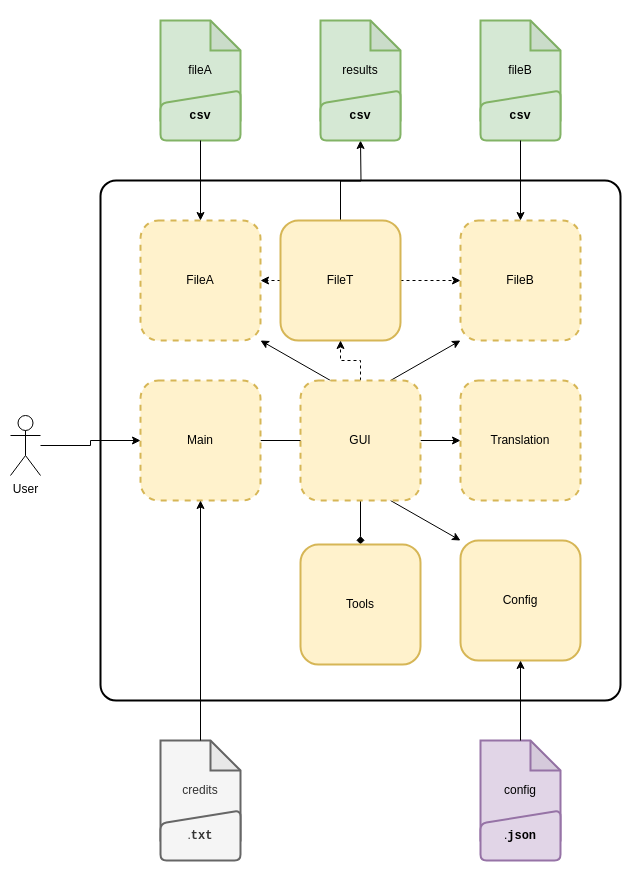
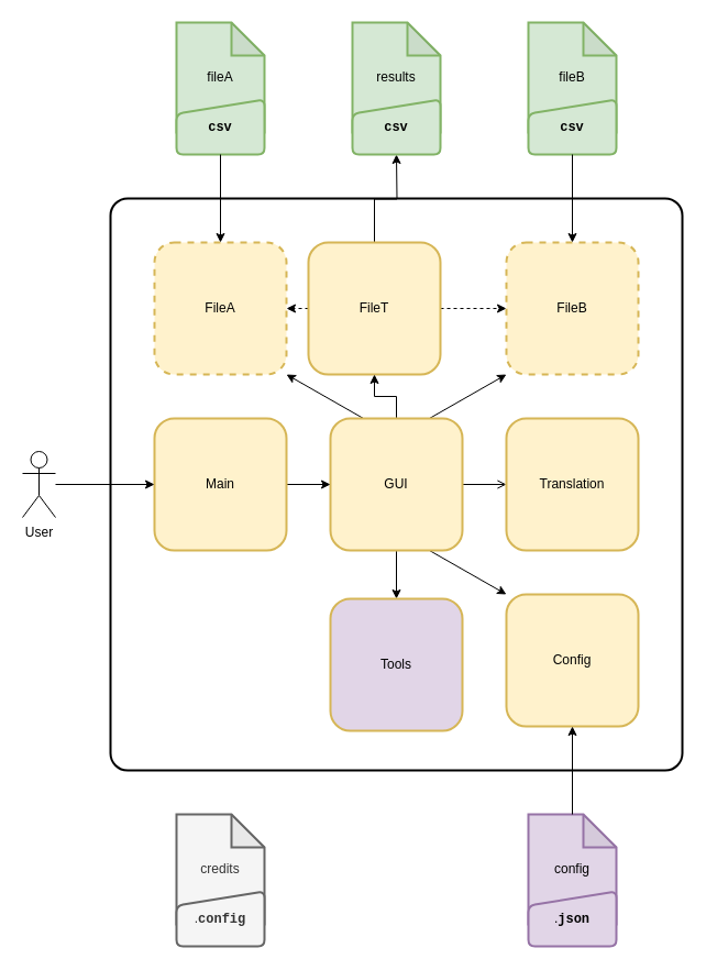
  <mxCell id="0" />
  <mxCell id="1" parent="0" />
  <mxCell id="2" value="" style="rounded=1;whiteSpace=wrap;html=1;arcSize=3;fillColor=none;strokeWidth=2;" vertex="1" parent="1"><mxGeometry x="100" y="180" width="520" height="520" as="geometry" /></mxCell>
  <mxCell id="3" style="rounded=0;orthogonalLoop=1;jettySize=auto;html=1;exitX=1;exitY=0.5;exitDx=0;exitDy=0;entryX=0;entryY=0.5;entryDx=0;entryDy=0;dashed=1;" edge="1" parent="1" source="6" target="7"><mxGeometry relative="1" as="geometry" /></mxCell>
  <mxCell id="4" style="rounded=0;orthogonalLoop=1;jettySize=auto;html=1;exitX=0;exitY=0.5;exitDx=0;exitDy=0;entryX=1;entryY=0.5;entryDx=0;entryDy=0;dashed=1;" edge="1" parent="1" source="6" target="8"><mxGeometry relative="1" as="geometry" /></mxCell>
  <mxCell id="5" style="edgeStyle=orthogonalEdgeStyle;rounded=0;orthogonalLoop=1;jettySize=auto;html=1;" edge="1" parent="1" source="6"><mxGeometry relative="1" as="geometry"><mxPoint x="360" y="140" as="targetPoint" /></mxGeometry></mxCell>
  <mxCell id="6" value="FileT" style="rounded=1;whiteSpace=wrap;html=1;strokeWidth=2;fillColor=#fff2cc;strokeColor=#d6b656;" vertex="1" parent="1"><mxGeometry x="280" y="220" width="120" height="120" as="geometry" /></mxCell>
  <mxCell id="7" value="FileB" style="rounded=1;whiteSpace=wrap;html=1;strokeWidth=2;fillColor=#fff2cc;strokeColor=#d6b656;dashed=1;" vertex="1" parent="1"><mxGeometry x="460" y="220" width="120" height="120" as="geometry" /></mxCell>
  <mxCell id="8" value="FileA" style="rounded=1;whiteSpace=wrap;html=1;strokeWidth=2;fillColor=#fff2cc;strokeColor=#d6b656;dashed=1;" vertex="1" parent="1"><mxGeometry x="140" y="220" width="120" height="120" as="geometry" /></mxCell>
  <mxCell id="9" style="rounded=0;orthogonalLoop=1;jettySize=auto;html=1;exitX=0.25;exitY=0;exitDx=0;exitDy=0;entryX=1;entryY=1;entryDx=0;entryDy=0;" edge="1" parent="1" source="15" target="8"><mxGeometry relative="1" as="geometry" /></mxCell>
  <mxCell id="10" style="rounded=0;orthogonalLoop=1;jettySize=auto;html=1;exitX=0.75;exitY=1;exitDx=0;exitDy=0;entryX=0;entryY=0;entryDx=0;entryDy=0;" edge="1" parent="1" source="15" target="18"><mxGeometry relative="1" as="geometry"><mxPoint x="460" y="580" as="targetPoint" /></mxGeometry></mxCell>
- <mxCell id="11" style="edgeStyle=orthogonalEdgeStyle;rounded=0;orthogonalLoop=1;jettySize=auto;html=1;entryX=0.5;entryY=0;entryDx=0;entryDy=0;endArrow=diamond;" edge="1" parent="1" source="15" target="20"><mxGeometry relative="1" as="geometry" /></mxCell>
+ <mxCell id="11" style="edgeStyle=orthogonalEdgeStyle;rounded=0;orthogonalLoop=1;jettySize=auto;html=1;entryX=0.5;entryY=0;entryDx=0;entryDy=0;" edge="1" parent="1" source="15" target="20"><mxGeometry relative="1" as="geometry" /></mxCell>
  <mxCell id="12" style="rounded=0;orthogonalLoop=1;jettySize=auto;html=1;exitX=0.75;exitY=0;exitDx=0;exitDy=0;entryX=0;entryY=1;entryDx=0;entryDy=0;" edge="1" parent="1" source="15" target="7"><mxGeometry relative="1" as="geometry" /></mxCell>
- <mxCell id="13" style="edgeStyle=orthogonalEdgeStyle;rounded=0;orthogonalLoop=1;jettySize=auto;html=1;entryX=0.5;entryY=1;entryDx=0;entryDy=0;dashed=1;" edge="1" parent="1" source="15" target="6"><mxGeometry relative="1" as="geometry" /></mxCell>
- <mxCell id="14" style="edgeStyle=orthogonalEdgeStyle;rounded=0;orthogonalLoop=1;jettySize=auto;html=1;entryX=0;entryY=0.5;entryDx=0;entryDy=0;" edge="1" parent="1" source="15" target="19"><mxGeometry relative="1" as="geometry" /></mxCell>
- <mxCell id="15" value="GUI" style="rounded=1;whiteSpace=wrap;html=1;strokeWidth=2;fillColor=#fff2cc;strokeColor=#d6b656;dashed=1;" vertex="1" parent="1"><mxGeometry x="300" y="380" width="120" height="120" as="geometry" /></mxCell>
- <mxCell id="16" style="edgeStyle=orthogonalEdgeStyle;rounded=0;orthogonalLoop=1;jettySize=auto;html=1;entryX=0;entryY=0.5;entryDx=0;entryDy=0;endArrow=none;" edge="1" parent="1" source="17" target="15"><mxGeometry relative="1" as="geometry" /></mxCell>
- <mxCell id="17" value="Main" style="rounded=1;whiteSpace=wrap;html=1;strokeWidth=2;fillColor=#fff2cc;strokeColor=#d6b656;dashed=1;" vertex="1" parent="1"><mxGeometry x="140" y="380" width="120" height="120" as="geometry" /></mxCell>
+ <mxCell id="13" style="edgeStyle=orthogonalEdgeStyle;rounded=0;orthogonalLoop=1;jettySize=auto;html=1;entryX=0.5;entryY=1;entryDx=0;entryDy=0;" edge="1" parent="1" source="15" target="6"><mxGeometry relative="1" as="geometry" /></mxCell>
+ <mxCell id="14" style="edgeStyle=orthogonalEdgeStyle;rounded=0;orthogonalLoop=1;jettySize=auto;html=1;entryX=0;entryY=0.5;entryDx=0;entryDy=0;endArrow=open;" edge="1" parent="1" source="15" target="19"><mxGeometry relative="1" as="geometry" /></mxCell>
+ <mxCell id="15" value="GUI" style="rounded=1;whiteSpace=wrap;html=1;strokeWidth=2;fillColor=#fff2cc;strokeColor=#d6b656;" vertex="1" parent="1"><mxGeometry x="300" y="380" width="120" height="120" as="geometry" /></mxCell>
+ <mxCell id="16" style="edgeStyle=orthogonalEdgeStyle;rounded=0;orthogonalLoop=1;jettySize=auto;html=1;entryX=0;entryY=0.5;entryDx=0;entryDy=0;" edge="1" parent="1" source="17" target="15"><mxGeometry relative="1" as="geometry" /></mxCell>
+ <mxCell id="17" value="Main" style="rounded=1;whiteSpace=wrap;html=1;strokeWidth=2;fillColor=#fff2cc;strokeColor=#d6b656;" vertex="1" parent="1"><mxGeometry x="140" y="380" width="120" height="120" as="geometry" /></mxCell>
  <mxCell id="18" value="Config" style="rounded=1;whiteSpace=wrap;html=1;strokeWidth=2;fillColor=#fff2cc;strokeColor=#d6b656;" vertex="1" parent="1"><mxGeometry x="460" y="540" width="120" height="120" as="geometry" /></mxCell>
- <mxCell id="19" value="Translation" style="rounded=1;whiteSpace=wrap;html=1;strokeWidth=2;fillColor=#fff2cc;strokeColor=#d6b656;dashed=1;" vertex="1" parent="1"><mxGeometry x="460" y="380" width="120" height="120" as="geometry" /></mxCell>
- <mxCell id="20" value="Tools" style="rounded=1;whiteSpace=wrap;html=1;strokeWidth=2;fillColor=#fff2cc;strokeColor=#d6b656;" vertex="1" parent="1"><mxGeometry x="300" y="544" width="120" height="120" as="geometry" /></mxCell>
+ <mxCell id="19" value="Translation" style="rounded=1;whiteSpace=wrap;html=1;strokeWidth=2;fillColor=#fff2cc;strokeColor=#d6b656;" vertex="1" parent="1"><mxGeometry x="460" y="380" width="120" height="120" as="geometry" /></mxCell>
+ <mxCell id="20" value="Tools" style="rounded=1;whiteSpace=wrap;html=1;strokeWidth=2;fillColor=#e1d5e7;strokeColor=#d6b656;" vertex="1" parent="1"><mxGeometry x="300" y="544" width="120" height="120" as="geometry" /></mxCell>
  <mxCell id="21" style="edgeStyle=orthogonalEdgeStyle;rounded=0;orthogonalLoop=1;jettySize=auto;html=1;" edge="1" parent="1" source="22" target="17"><mxGeometry relative="1" as="geometry" /></mxCell>
- <mxCell id="22" value="User" style="shape=umlActor;verticalLabelPosition=bottom;verticalAlign=top;html=1;outlineConnect=0;" vertex="1" parent="1"><mxGeometry x="10" y="415" width="30" height="60" as="geometry" /></mxCell>
+ <mxCell id="22" value="User" style="shape=umlActor;verticalLabelPosition=bottom;verticalAlign=top;html=1;outlineConnect=0;" vertex="1" parent="1"><mxGeometry x="20" y="410" width="30" height="60" as="geometry" /></mxCell>
  <mxCell id="23" value="" style="group;strokeWidth=2;" vertex="1" connectable="0" parent="1"><mxGeometry x="480" y="740" width="80" height="120" as="geometry" /></mxCell>
  <mxCell id="24" value="config" style="shape=note;whiteSpace=wrap;html=1;backgroundOutline=1;darkOpacity=0.05;strokeWidth=2;fillColor=#e1d5e7;strokeColor=#9673a6;" vertex="1" parent="23"><mxGeometry width="80" height="100" as="geometry" /></mxCell>
  <mxCell id="25" value=".&lt;font face=&quot;Courier New&quot;&gt;&lt;b&gt;json&lt;/b&gt;&lt;/font&gt;" style="html=1;strokeWidth=2;shape=manualInput;whiteSpace=wrap;rounded=1;size=13;arcSize=12;fillColor=#e1d5e7;strokeColor=#9673a6;" vertex="1" parent="23"><mxGeometry y="70" width="80" height="50" as="geometry" /></mxCell>
  <mxCell id="26" value="" style="group;strokeWidth=2;" vertex="1" connectable="0" parent="1"><mxGeometry x="160" width="80" height="120" as="geometry" y="20" /></mxCell>
  <mxCell id="27" value="fileA" style="shape=note;whiteSpace=wrap;html=1;backgroundOutline=1;darkOpacity=0.05;strokeWidth=2;fillColor=#d5e8d4;strokeColor=#82b366;" vertex="1" parent="26"><mxGeometry width="80" height="100" as="geometry" /></mxCell>
  <mxCell id="28" value="&lt;font face=&quot;Courier New&quot;&gt;&lt;b&gt;csv&lt;/b&gt;&lt;/font&gt;" style="html=1;strokeWidth=2;shape=manualInput;whiteSpace=wrap;rounded=1;size=13;arcSize=12;fillColor=#d5e8d4;strokeColor=#82b366;" vertex="1" parent="26"><mxGeometry y="70" width="80" height="50" as="geometry" /></mxCell>
  <mxCell id="29" value="" style="group;strokeWidth=2;" vertex="1" connectable="0" parent="1"><mxGeometry x="480" width="80" height="120" as="geometry" y="20" /></mxCell>
  <mxCell id="30" value="fileB" style="shape=note;whiteSpace=wrap;html=1;backgroundOutline=1;darkOpacity=0.05;strokeWidth=2;fillColor=#d5e8d4;strokeColor=#82b366;" vertex="1" parent="29"><mxGeometry width="80" height="100" as="geometry" /></mxCell>
  <mxCell id="31" value="&lt;font face=&quot;Courier New&quot;&gt;&lt;b&gt;csv&lt;/b&gt;&lt;/font&gt;" style="html=1;strokeWidth=2;shape=manualInput;whiteSpace=wrap;rounded=1;size=13;arcSize=12;fillColor=#d5e8d4;strokeColor=#82b366;" vertex="1" parent="29"><mxGeometry y="70" width="80" height="50" as="geometry" /></mxCell>
  <mxCell id="32" value="" style="group;strokeWidth=2;" vertex="1" connectable="0" parent="1"><mxGeometry x="160" y="740" width="80" height="120" as="geometry" /></mxCell>
  <mxCell id="33" value="credits" style="shape=note;whiteSpace=wrap;html=1;backgroundOutline=1;darkOpacity=0.05;strokeWidth=2;fillColor=#f5f5f5;strokeColor=#666666;fontColor=#333333;" vertex="1" parent="32"><mxGeometry width="80" height="100" as="geometry" /></mxCell>
- <mxCell id="34" value=".&lt;font face=&quot;Courier New&quot;&gt;&lt;b&gt;txt&lt;/b&gt;&lt;/font&gt;" style="html=1;strokeWidth=2;shape=manualInput;whiteSpace=wrap;rounded=1;size=13;arcSize=12;fillColor=#f5f5f5;strokeColor=#666666;fontColor=#333333;" vertex="1" parent="32"><mxGeometry y="70" width="80" height="50" as="geometry" /></mxCell>
+ <mxCell id="34" value=".&lt;font face=&quot;Courier New&quot;&gt;&lt;b&gt;config&lt;/b&gt;&lt;/font&gt;" style="html=1;strokeWidth=2;shape=manualInput;whiteSpace=wrap;rounded=1;size=13;arcSize=12;fillColor=#f5f5f5;strokeColor=#666666;fontColor=#333333;" vertex="1" parent="32"><mxGeometry y="70" width="80" height="50" as="geometry" /></mxCell>
  <mxCell id="35" value="" style="group;strokeWidth=2;" vertex="1" connectable="0" parent="1"><mxGeometry x="320" width="80" height="120" as="geometry" y="20" /></mxCell>
  <mxCell id="36" value="results" style="shape=note;whiteSpace=wrap;html=1;backgroundOutline=1;darkOpacity=0.05;strokeWidth=2;fillColor=#d5e8d4;strokeColor=#82b366;" vertex="1" parent="35"><mxGeometry width="80" height="100" as="geometry" /></mxCell>
  <mxCell id="37" value="&lt;font face=&quot;Courier New&quot;&gt;&lt;b&gt;csv&lt;/b&gt;&lt;/font&gt;" style="html=1;strokeWidth=2;shape=manualInput;whiteSpace=wrap;rounded=1;size=13;arcSize=12;fillColor=#d5e8d4;strokeColor=#82b366;" vertex="1" parent="35"><mxGeometry y="70" width="80" height="50" as="geometry" /></mxCell>
  <mxCell id="38" style="edgeStyle=orthogonalEdgeStyle;rounded=0;orthogonalLoop=1;jettySize=auto;html=1;entryX=0.5;entryY=0;entryDx=0;entryDy=0;" edge="1" parent="1" source="28" target="8"><mxGeometry relative="1" as="geometry" /></mxCell>
  <mxCell id="39" style="edgeStyle=orthogonalEdgeStyle;rounded=0;orthogonalLoop=1;jettySize=auto;html=1;entryX=0.5;entryY=0;entryDx=0;entryDy=0;" edge="1" parent="1" source="31" target="7"><mxGeometry relative="1" as="geometry" /></mxCell>
  <mxCell id="40" style="edgeStyle=orthogonalEdgeStyle;rounded=0;orthogonalLoop=1;jettySize=auto;html=1;entryX=0.5;entryY=1;entryDx=0;entryDy=0;" edge="1" parent="1" source="24" target="18"><mxGeometry relative="1" as="geometry" /></mxCell>
- <mxCell id="41" style="edgeStyle=orthogonalEdgeStyle;rounded=0;orthogonalLoop=1;jettySize=auto;html=1;entryX=0.5;entryY=1;entryDx=0;entryDy=0;" edge="1" parent="1" source="33" target="17"><mxGeometry relative="1" as="geometry" /></mxCell>
